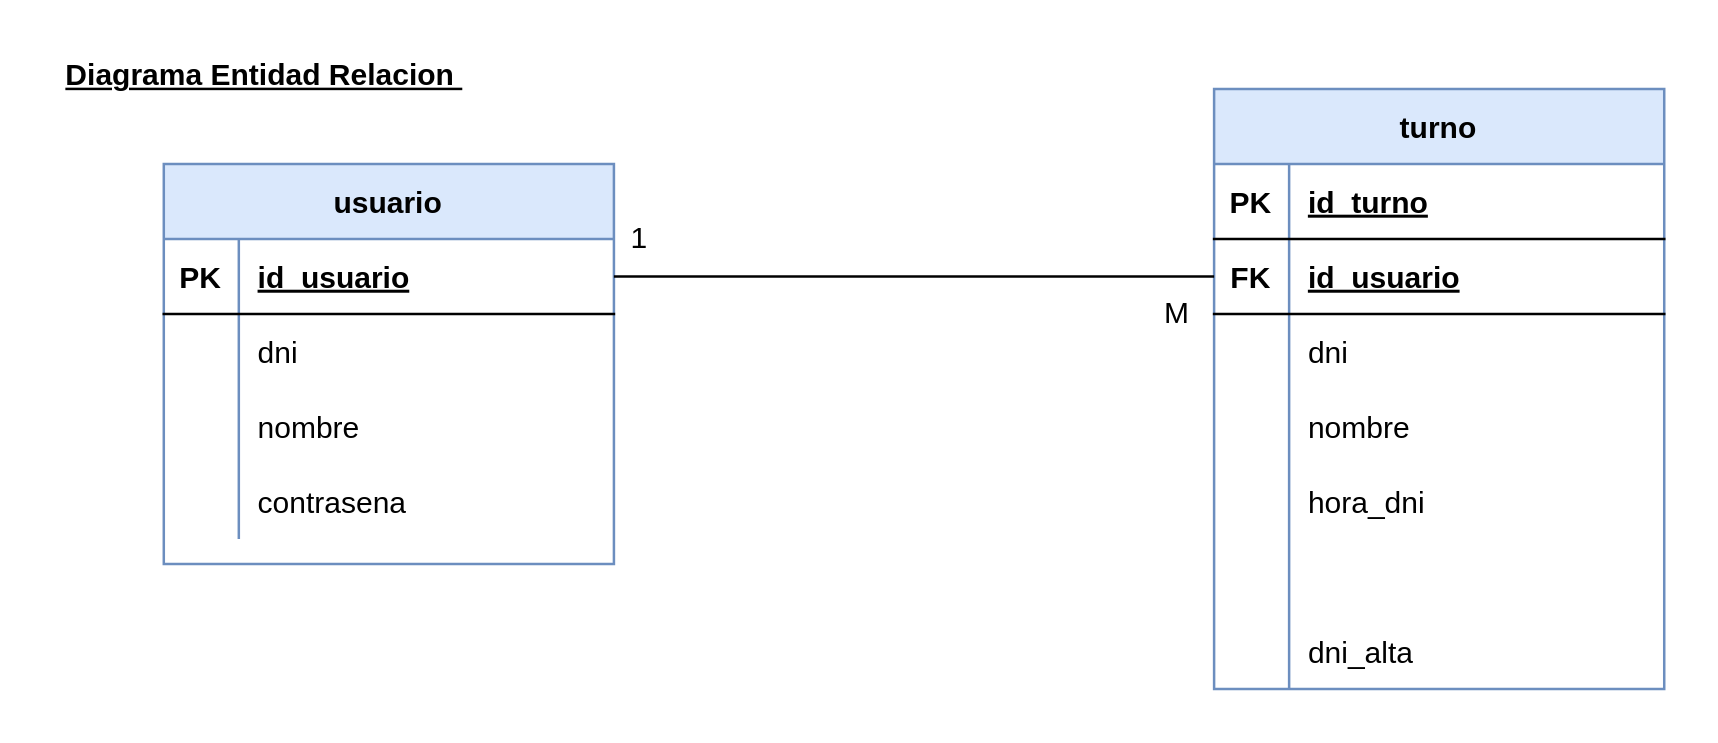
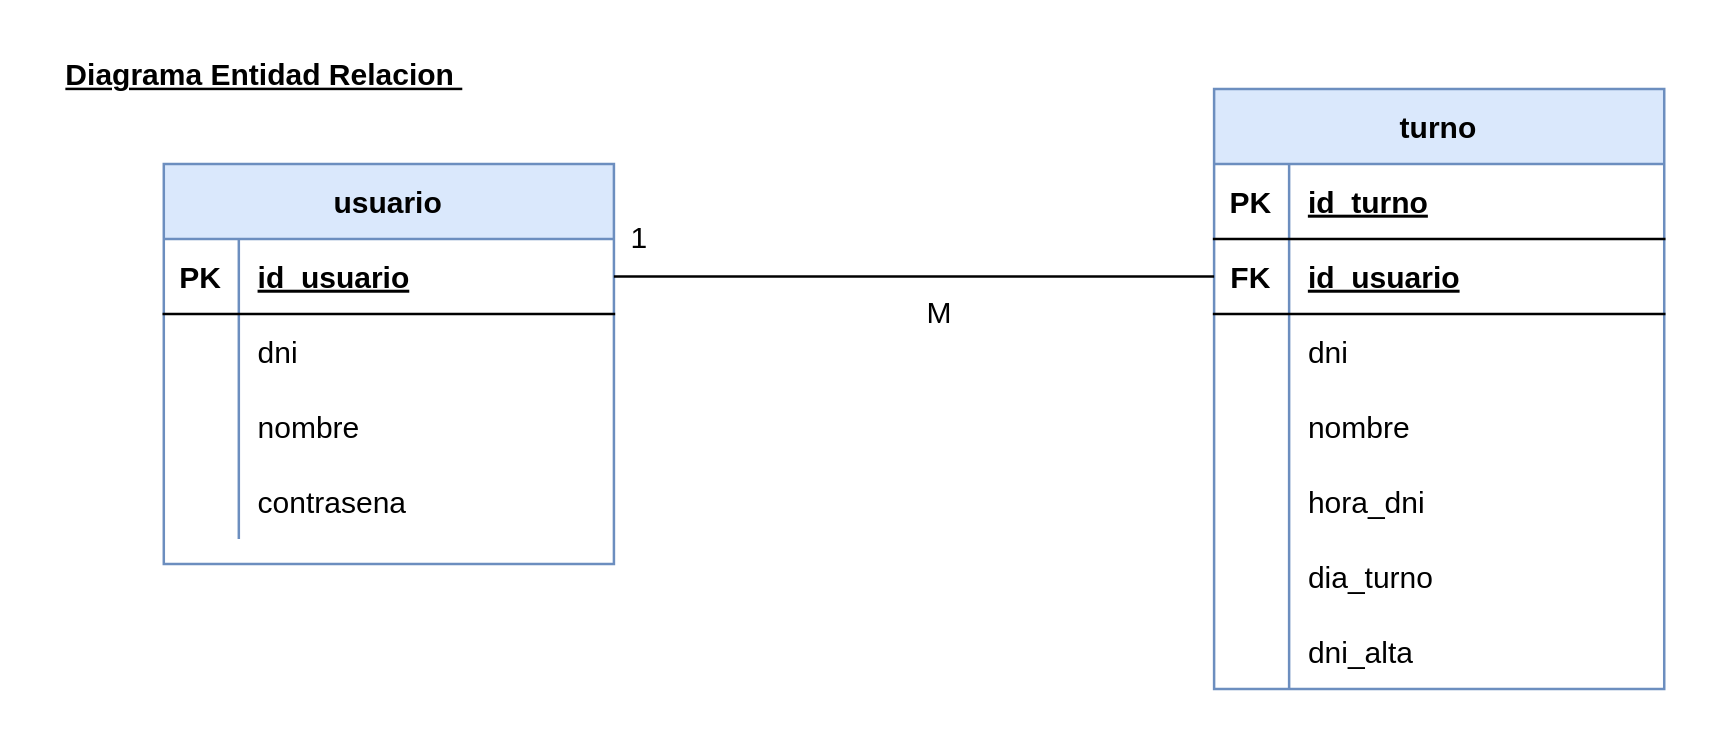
  <mxCell id="0" />
  <mxCell id="1" parent="0" />
  <mxCell id="2" value="usuario" style="shape=table;startSize=30;container=1;collapsible=1;childLayout=tableLayout;fixedRows=1;rowLines=0;fontStyle=1;align=center;resizeLast=1;fillColor=#dae8fc;strokeColor=#6c8ebf;" vertex="1" parent="1"><mxGeometry x="65" y="65" width="180" height="160" as="geometry" /></mxCell>
  <mxCell id="3" value="" style="shape=partialRectangle;collapsible=0;dropTarget=0;pointerEvents=0;fillColor=none;top=0;left=0;bottom=1;right=0;points=[[0,0.5],[1,0.5]];portConstraint=eastwest;" vertex="1" parent="2"><mxGeometry y="30" width="180" height="30" as="geometry" /></mxCell>
  <mxCell id="4" value="PK" style="shape=partialRectangle;connectable=0;fillColor=none;top=0;left=0;bottom=0;right=0;fontStyle=1;overflow=hidden;" vertex="1" parent="3"><mxGeometry width="30" height="30" as="geometry" /></mxCell>
  <mxCell id="5" value="id_usuario" style="shape=partialRectangle;connectable=0;fillColor=none;top=0;left=0;bottom=0;right=0;align=left;spacingLeft=6;fontStyle=5;overflow=hidden;" vertex="1" parent="3"><mxGeometry x="30" width="150" height="30" as="geometry" /></mxCell>
  <mxCell id="6" value="" style="shape=partialRectangle;collapsible=0;dropTarget=0;pointerEvents=0;fillColor=none;top=0;left=0;bottom=0;right=0;points=[[0,0.5],[1,0.5]];portConstraint=eastwest;" vertex="1" parent="2"><mxGeometry y="60" width="180" height="30" as="geometry" /></mxCell>
  <mxCell id="7" value="" style="shape=partialRectangle;connectable=0;fillColor=none;top=0;left=0;bottom=0;right=0;editable=1;overflow=hidden;" vertex="1" parent="6"><mxGeometry width="30" height="30" as="geometry" /></mxCell>
  <mxCell id="8" value="dni" style="shape=partialRectangle;connectable=0;fillColor=none;top=0;left=0;bottom=0;right=0;align=left;spacingLeft=6;overflow=hidden;" vertex="1" parent="6"><mxGeometry x="30" width="150" height="30" as="geometry" /></mxCell>
  <mxCell id="9" value="" style="shape=partialRectangle;collapsible=0;dropTarget=0;pointerEvents=0;fillColor=none;top=0;left=0;bottom=0;right=0;points=[[0,0.5],[1,0.5]];portConstraint=eastwest;" vertex="1" parent="2"><mxGeometry y="90" width="180" height="30" as="geometry" /></mxCell>
  <mxCell id="10" value="" style="shape=partialRectangle;connectable=0;fillColor=none;top=0;left=0;bottom=0;right=0;editable=1;overflow=hidden;" vertex="1" parent="9"><mxGeometry width="30" height="30" as="geometry" /></mxCell>
  <mxCell id="11" value="nombre" style="shape=partialRectangle;connectable=0;fillColor=none;top=0;left=0;bottom=0;right=0;align=left;spacingLeft=6;overflow=hidden;" vertex="1" parent="9"><mxGeometry x="30" width="150" height="30" as="geometry" /></mxCell>
  <mxCell id="12" value="" style="shape=partialRectangle;collapsible=0;dropTarget=0;pointerEvents=0;fillColor=none;top=0;left=0;bottom=0;right=0;points=[[0,0.5],[1,0.5]];portConstraint=eastwest;" vertex="1" parent="2"><mxGeometry y="120" width="180" height="30" as="geometry" /></mxCell>
  <mxCell id="13" value="" style="shape=partialRectangle;connectable=0;fillColor=none;top=0;left=0;bottom=0;right=0;editable=1;overflow=hidden;" vertex="1" parent="12"><mxGeometry width="30" height="30" as="geometry" /></mxCell>
  <mxCell id="14" value="contrasena" style="shape=partialRectangle;connectable=0;fillColor=none;top=0;left=0;bottom=0;right=0;align=left;spacingLeft=6;overflow=hidden;" vertex="1" parent="12"><mxGeometry x="30" width="150" height="30" as="geometry" /></mxCell>
  <mxCell id="15" value="turno" style="shape=table;startSize=30;container=1;collapsible=1;childLayout=tableLayout;fixedRows=1;rowLines=0;fontStyle=1;align=center;resizeLast=1;fillColor=#dae8fc;strokeColor=#6c8ebf;" vertex="1" parent="1"><mxGeometry x="485" y="35" width="180" height="240" as="geometry" /></mxCell>
  <mxCell id="16" value="" style="shape=partialRectangle;collapsible=0;dropTarget=0;pointerEvents=0;fillColor=none;top=0;left=0;bottom=1;right=0;points=[[0,0.5],[1,0.5]];portConstraint=eastwest;" vertex="1" parent="15"><mxGeometry y="30" width="180" height="30" as="geometry" /></mxCell>
  <mxCell id="17" value="PK" style="shape=partialRectangle;connectable=0;fillColor=none;top=0;left=0;bottom=0;right=0;fontStyle=1;overflow=hidden;" vertex="1" parent="16"><mxGeometry width="30" height="30" as="geometry" /></mxCell>
  <mxCell id="18" value="id_turno" style="shape=partialRectangle;connectable=0;fillColor=none;top=0;left=0;bottom=0;right=0;align=left;spacingLeft=6;fontStyle=5;overflow=hidden;" vertex="1" parent="16"><mxGeometry x="30" width="150" height="30" as="geometry" /></mxCell>
  <mxCell id="19" value="" style="shape=partialRectangle;collapsible=0;dropTarget=0;pointerEvents=0;fillColor=none;top=0;left=0;bottom=1;right=0;points=[[0,0.5],[1,0.5]];portConstraint=eastwest;" vertex="1" parent="15"><mxGeometry y="60" width="180" height="30" as="geometry" /></mxCell>
  <mxCell id="20" value="FK" style="shape=partialRectangle;connectable=0;fillColor=none;top=0;left=0;bottom=0;right=0;fontStyle=1;overflow=hidden;" vertex="1" parent="19"><mxGeometry width="30" height="30" as="geometry" /></mxCell>
  <mxCell id="21" value="id_usuario" style="shape=partialRectangle;connectable=0;fillColor=none;top=0;left=0;bottom=0;right=0;align=left;spacingLeft=6;fontStyle=5;overflow=hidden;" vertex="1" parent="19"><mxGeometry x="30" width="150" height="30" as="geometry" /></mxCell>
  <mxCell id="22" value="" style="shape=partialRectangle;collapsible=0;dropTarget=0;pointerEvents=0;fillColor=none;top=0;left=0;bottom=0;right=0;points=[[0,0.5],[1,0.5]];portConstraint=eastwest;" vertex="1" parent="15"><mxGeometry y="90" width="180" height="30" as="geometry" /></mxCell>
  <mxCell id="23" value="" style="shape=partialRectangle;connectable=0;fillColor=none;top=0;left=0;bottom=0;right=0;editable=1;overflow=hidden;" vertex="1" parent="22"><mxGeometry width="30" height="30" as="geometry" /></mxCell>
  <mxCell id="24" value="dni" style="shape=partialRectangle;connectable=0;fillColor=none;top=0;left=0;bottom=0;right=0;align=left;spacingLeft=6;overflow=hidden;" vertex="1" parent="22"><mxGeometry x="30" width="150" height="30" as="geometry" /></mxCell>
  <mxCell id="25" value="" style="shape=partialRectangle;collapsible=0;dropTarget=0;pointerEvents=0;fillColor=none;top=0;left=0;bottom=0;right=0;points=[[0,0.5],[1,0.5]];portConstraint=eastwest;" vertex="1" parent="15"><mxGeometry y="120" width="180" height="30" as="geometry" /></mxCell>
  <mxCell id="26" value="" style="shape=partialRectangle;connectable=0;fillColor=none;top=0;left=0;bottom=0;right=0;editable=1;overflow=hidden;" vertex="1" parent="25"><mxGeometry width="30" height="30" as="geometry" /></mxCell>
  <mxCell id="27" value="nombre" style="shape=partialRectangle;connectable=0;fillColor=none;top=0;left=0;bottom=0;right=0;align=left;spacingLeft=6;overflow=hidden;" vertex="1" parent="25"><mxGeometry x="30" width="150" height="30" as="geometry" /></mxCell>
  <mxCell id="28" value="" style="shape=partialRectangle;collapsible=0;dropTarget=0;pointerEvents=0;fillColor=none;top=0;left=0;bottom=0;right=0;points=[[0,0.5],[1,0.5]];portConstraint=eastwest;" vertex="1" parent="15"><mxGeometry y="150" width="180" height="30" as="geometry" /></mxCell>
  <mxCell id="29" value="" style="shape=partialRectangle;connectable=0;fillColor=none;top=0;left=0;bottom=0;right=0;editable=1;overflow=hidden;" vertex="1" parent="28"><mxGeometry width="30" height="30" as="geometry" /></mxCell>
  <mxCell id="30" value="hora_dni" style="shape=partialRectangle;connectable=0;fillColor=none;top=0;left=0;bottom=0;right=0;align=left;spacingLeft=6;overflow=hidden;" vertex="1" parent="28"><mxGeometry x="30" width="150" height="30" as="geometry" /></mxCell>
  <mxCell id="31" value="" style="shape=partialRectangle;collapsible=0;dropTarget=0;pointerEvents=0;fillColor=none;top=0;left=0;bottom=0;right=0;points=[[0,0.5],[1,0.5]];portConstraint=eastwest;" vertex="1" parent="15"><mxGeometry y="180" width="180" height="30" as="geometry" /></mxCell>
  <mxCell id="32" value="" style="shape=partialRectangle;connectable=0;fillColor=none;top=0;left=0;bottom=0;right=0;editable=1;overflow=hidden;" vertex="1" parent="31"><mxGeometry width="30" height="30" as="geometry" /></mxCell>
+ <mxCell id="33" value="dia_turno" style="shape=partialRectangle;connectable=0;fillColor=none;top=0;left=0;bottom=0;right=0;align=left;spacingLeft=6;overflow=hidden;" vertex="1" parent="31"><mxGeometry x="30" width="150" height="30" as="geometry" /></mxCell>
  <mxCell id="34" value="" style="shape=partialRectangle;collapsible=0;dropTarget=0;pointerEvents=0;fillColor=none;top=0;left=0;bottom=0;right=0;points=[[0,0.5],[1,0.5]];portConstraint=eastwest;" vertex="1" parent="15"><mxGeometry y="210" width="180" height="30" as="geometry" /></mxCell>
  <mxCell id="35" value="" style="shape=partialRectangle;connectable=0;fillColor=none;top=0;left=0;bottom=0;right=0;editable=1;overflow=hidden;" vertex="1" parent="34"><mxGeometry width="30" height="30" as="geometry" /></mxCell>
  <mxCell id="36" value="dni_alta" style="shape=partialRectangle;connectable=0;fillColor=none;top=0;left=0;bottom=0;right=0;align=left;spacingLeft=6;overflow=hidden;" vertex="1" parent="34"><mxGeometry x="30" width="150" height="30" as="geometry" /></mxCell>
  <mxCell id="37" value="" style="endArrow=none;html=1;rounded=0;exitX=1;exitY=0.5;exitDx=0;exitDy=0;entryX=0;entryY=0.5;entryDx=0;entryDy=0;" edge="1" parent="1" source="3" target="19"><mxGeometry relative="1" as="geometry"><mxPoint x="255" y="205" as="sourcePoint" /><mxPoint x="415" y="205" as="targetPoint" /><Array as="points"><mxPoint x="365" y="110" /></Array></mxGeometry></mxCell>
  <mxCell id="38" value="1" style="text;html=1;align=center;verticalAlign=middle;resizable=0;points=[];autosize=1;strokeColor=none;" vertex="1" parent="1"><mxGeometry x="245" y="85" width="20" height="20" as="geometry" /></mxCell>
- <mxCell id="39" value="M" style="text;html=1;align=center;verticalAlign=middle;resizable=0;points=[];autosize=1;strokeColor=none;" vertex="1" parent="1"><mxGeometry x="455" y="115" width="30" height="20" as="geometry" /></mxCell>
+ <mxCell id="39" value="M" style="text;html=1;align=center;verticalAlign=middle;resizable=0;points=[];autosize=1;strokeColor=none;" vertex="1" parent="1"><mxGeometry x="360" y="115" width="30" height="20" as="geometry" /></mxCell>
  <mxCell id="40" value="&lt;b&gt;&lt;u&gt;Diagrama Entidad Relacion&amp;nbsp;&lt;/u&gt;&lt;/b&gt;" style="text;html=1;align=center;verticalAlign=middle;resizable=0;points=[];autosize=1;strokeColor=none;" vertex="1" parent="1"><mxGeometry x="20" y="20" width="170" height="20" as="geometry" /></mxCell>
